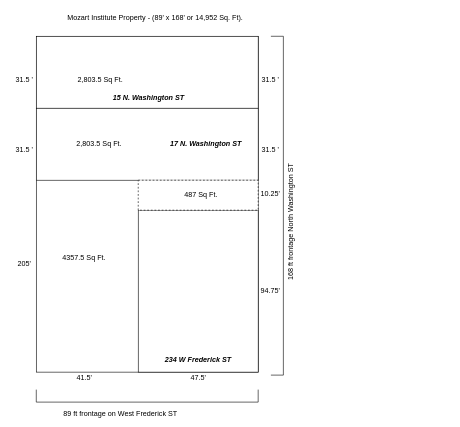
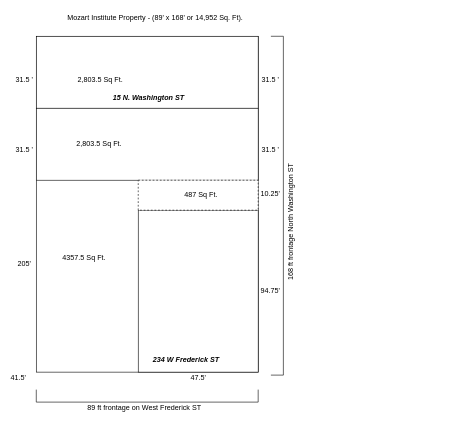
  <mxCell id="0" />
  <mxCell id="1" parent="0" />
  <mxCell id="2" value="" style="rounded=0;whiteSpace=wrap;html=1;" vertex="1" parent="1"><mxGeometry x="60" y="60" width="370" height="560" as="geometry" /></mxCell>
  <mxCell id="3" value="" style="rounded=0;whiteSpace=wrap;html=1;" vertex="1" parent="1"><mxGeometry x="60" y="60" width="370" height="120" as="geometry" /></mxCell>
  <mxCell id="4" value="" style="rounded=0;whiteSpace=wrap;html=1;" vertex="1" parent="1"><mxGeometry x="60" y="180" width="370" height="120" as="geometry" /></mxCell>
  <mxCell id="5" value="" style="rounded=0;whiteSpace=wrap;html=1;" vertex="1" parent="1"><mxGeometry x="230" y="350" width="200" height="270" as="geometry" /></mxCell>
  <mxCell id="6" value="" style="shape=partialRectangle;whiteSpace=wrap;html=1;bottom=1;right=1;left=1;top=0;fillColor=none;routingCenterX=-0.5;" vertex="1" parent="1"><mxGeometry x="60" y="650" width="370" height="20" as="geometry" /></mxCell>
  <mxCell id="7" value="" style="shape=partialRectangle;whiteSpace=wrap;html=1;bottom=1;right=1;left=1;top=0;fillColor=none;routingCenterX=-0.5;rotation=90;flipH=0;flipV=1;" vertex="1" parent="1"><mxGeometry x="179.5" y="332.5" width="565" height="20" as="geometry" /></mxCell>
- <mxCell id="8" value="89 ft frontage on West Frederick ST" style="text;html=1;align=center;verticalAlign=middle;resizable=0;points=[];autosize=1;" vertex="1" parent="1"><mxGeometry x="95" y="680" width="210" height="20" as="geometry" /></mxCell>
+ <mxCell id="8" value="89 ft frontage on West Frederick ST" style="text;html=1;align=center;verticalAlign=middle;resizable=0;points=[];autosize=1;" vertex="1" parent="1"><mxGeometry x="135" y="670" width="210" height="20" as="geometry" /></mxCell>
  <mxCell id="9" value="168 ft frontage North Washington ST" style="text;html=1;align=center;verticalAlign=middle;resizable=0;points=[];autosize=1;rotation=-90;" vertex="1" parent="1"><mxGeometry x="380" y="360" width="210" height="20" as="geometry" /></mxCell>
  <mxCell id="10" value="31.5 '" style="text;html=1;align=center;verticalAlign=middle;resizable=0;points=[];autosize=1;" vertex="1" parent="1"><mxGeometry x="430" y="240" width="40" height="20" as="geometry" /></mxCell>
  <mxCell id="11" value="31.5 '" style="text;html=1;align=center;verticalAlign=middle;resizable=0;points=[];autosize=1;" vertex="1" parent="1"><mxGeometry x="430" y="123" width="40" height="20" as="geometry" /></mxCell>
  <mxCell id="12" value="94.75'" style="text;html=1;align=center;verticalAlign=middle;resizable=0;points=[];autosize=1;" vertex="1" parent="1"><mxGeometry x="425" y="475" width="50" height="20" as="geometry" /></mxCell>
  <mxCell id="13" value="10.25'" style="text;html=1;align=center;verticalAlign=middle;resizable=0;points=[];autosize=1;" vertex="1" parent="1"><mxGeometry x="425" y="312.5" width="50" height="20" as="geometry" /></mxCell>
  <mxCell id="14" value="47.5'" style="text;html=1;align=center;verticalAlign=middle;resizable=0;points=[];autosize=1;" vertex="1" parent="1"><mxGeometry x="310" y="620" width="40" height="20" as="geometry" /></mxCell>
- <mxCell id="15" value="41.5'" style="text;html=1;align=center;verticalAlign=middle;resizable=0;points=[];autosize=1;" vertex="1" parent="1"><mxGeometry x="120" y="620" width="40" height="20" as="geometry" /></mxCell>
+ <mxCell id="15" value="41.5'" style="text;html=1;align=center;verticalAlign=middle;resizable=0;points=[];autosize=1;" vertex="1" parent="1"><mxGeometry x="10" y="620" width="40" height="20" as="geometry" /></mxCell>
  <mxCell id="16" value="205'" style="text;html=1;align=center;verticalAlign=middle;resizable=0;points=[];autosize=1;" vertex="1" parent="1"><mxGeometry x="20" y="430" width="40" height="20" as="geometry" /></mxCell>
- <mxCell id="17" value="&lt;b&gt;&lt;i&gt;234 W Frederick ST&lt;/i&gt;&lt;/b&gt;" style="text;html=1;strokeColor=none;fillColor=none;align=center;verticalAlign=middle;whiteSpace=wrap;rounded=0;" vertex="1" parent="1"><mxGeometry x="270" y="590" width="120" height="20" as="geometry" /></mxCell>
- <mxCell id="18" value="&lt;b&gt;&lt;i&gt;17 N. Washington ST&lt;/i&gt;&lt;/b&gt;" style="text;html=1;strokeColor=none;fillColor=none;align=center;verticalAlign=middle;whiteSpace=wrap;rounded=0;" vertex="1" parent="1"><mxGeometry x="272.5" y="230" width="140" height="20" as="geometry" /></mxCell>
+ <mxCell id="17" value="&lt;b&gt;&lt;i&gt;234 W Frederick ST&lt;/i&gt;&lt;/b&gt;" style="text;html=1;strokeColor=none;fillColor=none;align=center;verticalAlign=middle;whiteSpace=wrap;rounded=0;" vertex="1" parent="1"><mxGeometry x="250" y="590" width="120" height="20" as="geometry" /></mxCell>
  <mxCell id="19" value="31.5 '" style="text;html=1;align=center;verticalAlign=middle;resizable=0;points=[];autosize=1;" vertex="1" parent="1"><mxGeometry x="20" y="240" width="40" height="20" as="geometry" /></mxCell>
  <mxCell id="20" value="31.5 '" style="text;html=1;align=center;verticalAlign=middle;resizable=0;points=[];autosize=1;" vertex="1" parent="1"><mxGeometry x="20" y="123" width="40" height="20" as="geometry" /></mxCell>
  <mxCell id="21" value="&lt;b&gt;&lt;i&gt;15 N. Washington ST&lt;/i&gt;&lt;/b&gt;" style="text;html=1;strokeColor=none;fillColor=none;align=center;verticalAlign=middle;whiteSpace=wrap;rounded=0;" vertex="1" parent="1"><mxGeometry x="185" y="153" width="125" height="20" as="geometry" /></mxCell>
  <mxCell id="22" value="" style="rounded=0;whiteSpace=wrap;html=1;dashed=1;" vertex="1" parent="1"><mxGeometry x="230" y="300" width="200" height="50" as="geometry" /></mxCell>
  <mxCell id="23" value="4357.5 Sq Ft." style="text;html=1;strokeColor=none;fillColor=none;align=center;verticalAlign=middle;whiteSpace=wrap;rounded=0;" vertex="1" parent="1"><mxGeometry x="95" y="420" width="90" height="20" as="geometry" /></mxCell>
  <mxCell id="24" value="487 Sq Ft." style="text;html=1;strokeColor=none;fillColor=none;align=center;verticalAlign=middle;whiteSpace=wrap;rounded=0;" vertex="1" parent="1"><mxGeometry x="290" y="315" width="90" height="20" as="geometry" /></mxCell>
  <mxCell id="25" value="2,803.5 Sq Ft." style="text;html=1;strokeColor=none;fillColor=none;align=center;verticalAlign=middle;whiteSpace=wrap;rounded=0;" vertex="1" parent="1"><mxGeometry x="120" y="230" width="90" height="20" as="geometry" /></mxCell>
  <mxCell id="26" value="2,803.5 Sq Ft." style="text;html=1;strokeColor=none;fillColor=none;align=center;verticalAlign=middle;whiteSpace=wrap;rounded=0;" vertex="1" parent="1"><mxGeometry x="122" y="123" width="90" height="20" as="geometry" /></mxCell>
  <mxCell id="27" value="Mozart Institute Property - (89' x 168' or 14,952 Sq. Ft)." style="text;html=1;align=center;verticalAlign=middle;resizable=0;points=[];autosize=1;" vertex="1" parent="1"><mxGeometry x="102.5" width="310" height="20" as="geometry" y="20" /></mxCell>
